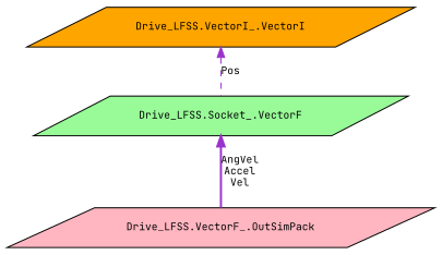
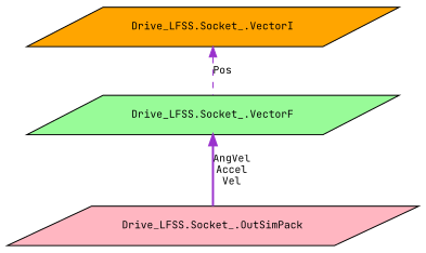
  digraph {
    fontname="JetBrains Mono"
    node [color=black fontname="JetBrains Mono" fontsize=10 shape=parallelogram style=filled]
    edge [color=darkorchid3 dir=back fontname="JetBrains Mono" fontsize=10 labelfontname=FreeSans labelfontsize=10]
-   n1 [fillcolor=lightpink fontcolor=black height=0.2 label="Drive_LFSS.VectorF_.OutSimPack" width=0.4]
+   n1 [fillcolor=lightpink fontcolor=black height=0.2 label="Drive_LFSS.Socket_.OutSimPack" width=0.4]
    n2 [fillcolor=palegreen height=0.2 label="Drive_LFSS.Socket_.VectorF" width=0.4]
-   n3 [fillcolor=orange height=0.2 label="Drive_LFSS.VectorI_.VectorI" width=0.4]
+   n3 [fillcolor=orange height=0.2 label="Drive_LFSS.Socket_.VectorI" width=0.4]
    n2 -> n1 [label="AngVel\nAccel\nVel" style=bold]
    n3 -> n2 [label=Pos style=dashed]
  }
